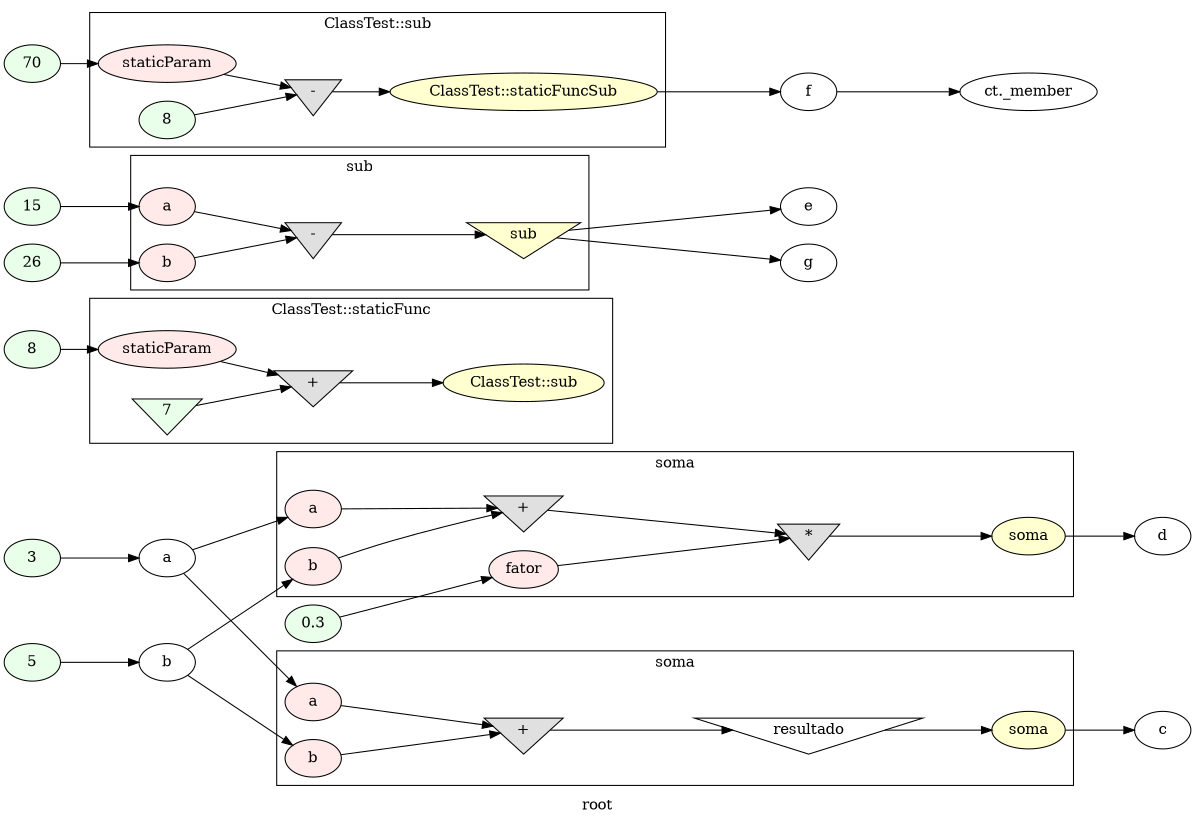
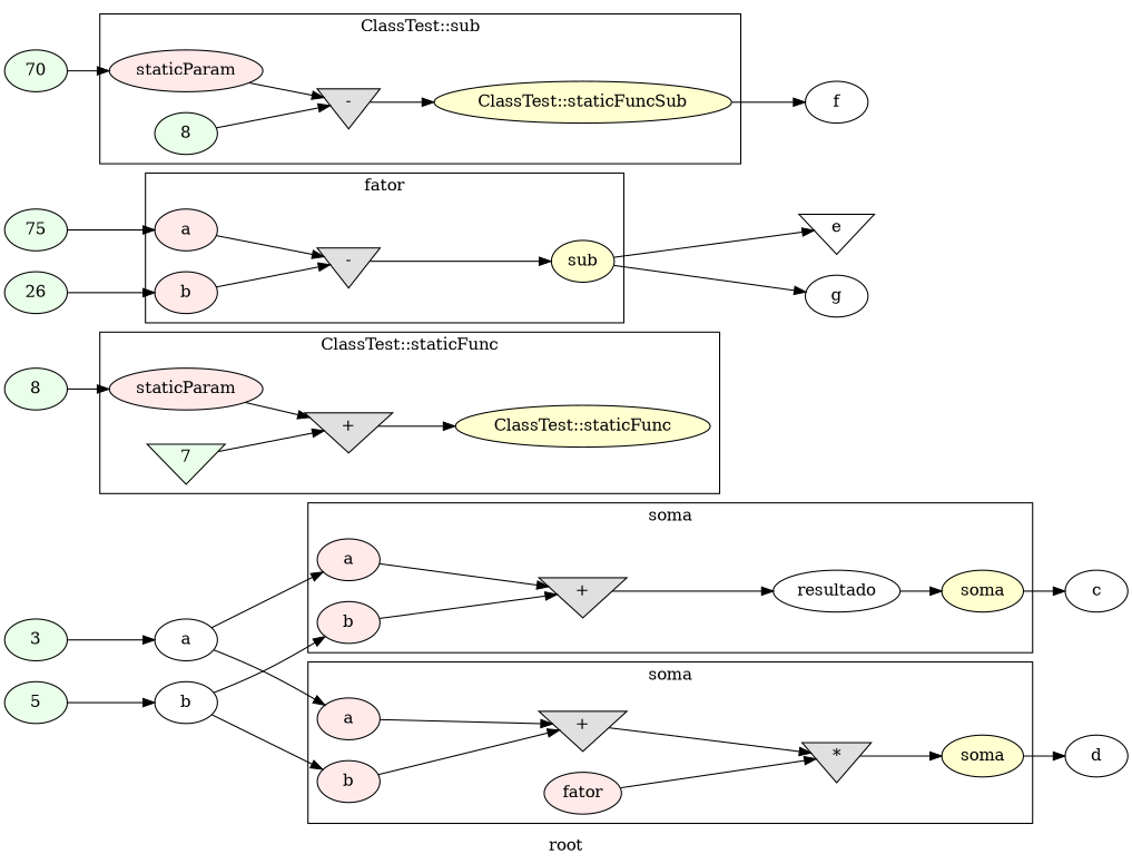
  digraph {
    label=root
    rankdir=LR
    node [startingline=4 style=filled]
    n1 [fillcolor="#FFE9E9" label=a]
    n2 [fillcolor="#FFE9E9" label=b]
    n3 [fillcolor="#E0E0E0" label="+" shape=invtriangle startingline=7]
-   n4 [label=resultado startingline=7 shape=invtriangle style=""]
+   n4 [label=resultado startingline=7 style=""]
    n5 [fillcolor="#FFFFD0" label=soma startingline=8]
    n6 [fillcolor="#FFE9E9" label=a]
    n7 [fillcolor="#FFE9E9" label=b]
    n8 [fillcolor="#FFE9E9" label=fator]
    n9 [fillcolor="#E0E0E0" label="+" shape=invtriangle startingline=6]
    n10 [fillcolor="#E0E0E0" label="*" shape=invtriangle startingline=6]
    n11 [fillcolor="#FFFFD0" label=soma startingline=6]
    n12 [fillcolor="#FFE9E9" label=staticParam]
    n13 [fillcolor="#E9FFE9" label=7 shape=invtriangle startingline=6]
    n14 [fillcolor="#E0E0E0" label="+" shape=invtriangle startingline=6]
-   n15 [fillcolor="#FFFFD0" label="ClassTest::sub" startingline=6]
+   n15 [fillcolor="#FFFFD0" label="ClassTest::staticFunc" startingline=6]
    n16 [fillcolor="#FFE9E9" label=a]
    n17 [fillcolor="#FFE9E9" label=b]
    n18 [fillcolor="#E0E0E0" label="-" shape=invtriangle startingline=6]
-   n19 [fillcolor="#FFFFD0" label=sub startingline=6 shape=invtriangle]
+   n19 [fillcolor="#FFFFD0" label=sub startingline=6]
    n20 [fillcolor="#FFE9E9" label=staticParam startingline=8]
    n21 [fillcolor="#E9FFE9" label=8 startingline=10]
    n22 [fillcolor="#E0E0E0" label="-" shape=invtriangle startingline=10]
    n23 [fillcolor="#FFFFD0" label="ClassTest::staticFuncSub" startingline=10]
    n24 [label=c startingline=11 style=""]
    n25 [label=d startingline=13 style=""]
-   n26 [label=e startingline=15 style=""]
+   n26 [label=e startingline=15 shape=invtriangle style=""]
    n27 [label=g startingline=17 style=""]
    n28 [label=f startingline=19 style=""]
    n29 [fillcolor="#E9FFE9" label=3 startingline=9]
    n30 [label=a startingline=9 style=""]
    n31 [fillcolor="#E9FFE9" label=5 startingline=10]
    n32 [label=b startingline=10 style=""]
-   n33 [fillcolor="#E9FFE9" label=0.3 startingline=13]
    n34 [fillcolor="#E9FFE9" label=8 startingline=15]
-   n35 [fillcolor="#E9FFE9" label=15 startingline=17]
+   n35 [fillcolor="#E9FFE9" label=75 startingline=17]
    n36 [fillcolor="#E9FFE9" label=26 startingline=17]
    n37 [fillcolor="#E9FFE9" label=70 startingline=19]
-   n38 [label="ct._member" startingline=22 style=""]
    subgraph cluster_1 {
      label=soma
      parent=G
      startingline=11
      n1
      n2
      n3
      n4
      n5
    }
    subgraph cluster_2 {
      label=soma
      parent=G
      startingline=13
      n6
      n7
      n8
      n9
      n10
      n11
    }
    subgraph cluster_3 {
      label="ClassTest::staticFunc"
      parent=G
      startingline=15
      n12
      n13
      n14
      n15
    }
    subgraph cluster_4 {
-     label=sub
+     label=fator
      parent=G
      startingline=17
      n16
      n17
      n18
      n19
    }
    subgraph cluster_5 {
      label="ClassTest::sub"
      parent=G
      startingline=19
      n20
      n21
      n22
      n23
    }
    n1 -> n3
    n2 -> n3
    n3 -> n4
    n4 -> n5
    n5 -> n24
    n6 -> n9
    n7 -> n9
    n8 -> n10
    n9 -> n10
    n10 -> n11
    n11 -> n25
    n12 -> n14
    n13 -> n14
    n14 -> n15
    n16 -> n18
    n17 -> n18
    n18 -> n19
    n19 -> n26
    n19 -> n27
    n20 -> n22
    n21 -> n22
    n22 -> n23
    n23 -> n28
-   n28 -> n38
    n29 -> n30
    n30 -> n1
    n30 -> n6
    n31 -> n32
    n32 -> n2
    n32 -> n7
-   n33 -> n8
    n34 -> n12
    n35 -> n16
    n36 -> n17
    n37 -> n20
  }
